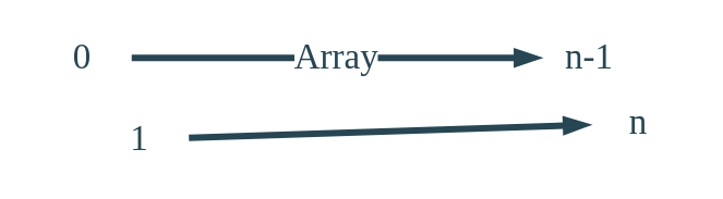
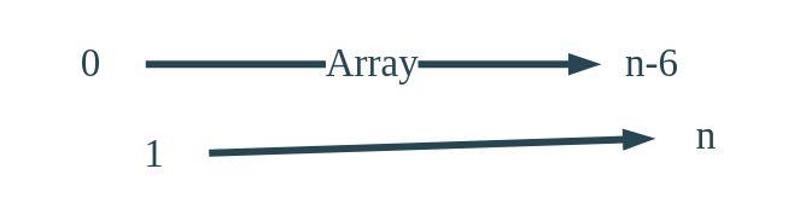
  <mxCell id="0" />
  <mxCell id="1" parent="0" />
  <mxCell id="2" value="Array" style="endArrow=blockThin;html=1;rounded=1;shadow=0;strokeColor=#264653;strokeWidth=4;fontFamily=Ubuntu;fontSize=22;fontColor=#264653;fontStyle=0;fillColor=#264653;endFill=1;entryX=0;entryY=0.5;entryDx=0;entryDy=0;exitX=1;exitY=0.5;exitDx=0;exitDy=0;" parent="1" edge="1" target="5" source="3"><mxGeometry width="50" height="50" relative="1" as="geometry"><mxPoint x="120" y="40" as="sourcePoint" /><mxPoint x="300" y="40" as="targetPoint" /></mxGeometry></mxCell>
  <mxCell id="3" value="0" style="text;html=1;align=center;verticalAlign=middle;whiteSpace=wrap;rounded=0;fontFamily=Ubuntu;fontSize=22;fontColor=#264653;fontStyle=0;" parent="1" vertex="1"><mxGeometry x="20" y="20" width="60" height="30" as="geometry" /></mxCell>
  <mxCell id="4" value="1" style="text;html=1;align=center;verticalAlign=middle;whiteSpace=wrap;rounded=0;fontFamily=Ubuntu;fontSize=22;fontColor=#264653;fontStyle=0;" parent="1" vertex="1"><mxGeometry x="55" y="70" width="60" height="30" as="geometry" /></mxCell>
- <mxCell id="5" value="n-1" style="text;html=1;align=center;verticalAlign=middle;whiteSpace=wrap;rounded=0;fontFamily=Ubuntu;fontSize=22;fontColor=#264653;fontStyle=0;" parent="1" vertex="1"><mxGeometry x="330" y="20" width="60" height="30" as="geometry" /></mxCell>
+ <mxCell id="5" value="n-6" style="text;html=1;align=center;verticalAlign=middle;whiteSpace=wrap;rounded=0;fontFamily=Ubuntu;fontSize=22;fontColor=#264653;fontStyle=0;" parent="1" vertex="1"><mxGeometry x="330" y="20" width="60" height="30" as="geometry" /></mxCell>
  <mxCell id="6" value="n" style="text;html=1;align=center;verticalAlign=middle;whiteSpace=wrap;rounded=0;fontFamily=Ubuntu;fontSize=22;fontColor=#264653;fontStyle=0;" parent="1" vertex="1"><mxGeometry x="360" y="60" width="60" height="30" as="geometry" /></mxCell>
  <mxCell id="7" value="" style="endArrow=blockThin;html=1;rounded=1;shadow=0;strokeColor=#264653;strokeWidth=4;fontFamily=Ubuntu;fontSize=22;fontColor=#264653;fontStyle=0;fillColor=#264653;endFill=1;" parent="1" edge="1" target="6" source="4"><mxGeometry width="50" height="50" relative="1" as="geometry"><mxPoint x="160" y="74.5" as="sourcePoint" /><mxPoint x="340" y="74.5" as="targetPoint" /></mxGeometry></mxCell>
